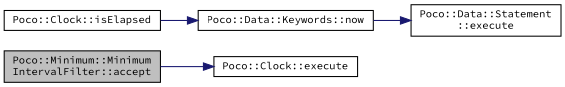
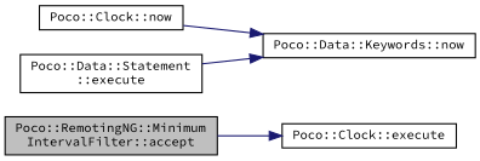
  digraph {
    fontname="Source Code Pro"
    rankdir=LR
    node [color=black fillcolor=white fontname="Source Code Pro" fontsize=10 shape=record style=filled]
    edge [color=midnightblue fontname="Source Code Pro" fontsize=10 labelfontname=Helvetica labelfontsize=10 style=solid]
-   n1 [fillcolor=grey75 fontcolor=black height=0.2 label="Poco::Minimum::Minimum\lIntervalFilter::accept" width=0.4]
+   n1 [fillcolor=grey75 fontcolor=black height=0.2 label="Poco::RemotingNG::Minimum\lIntervalFilter::accept" width=0.4]
    n2 [height=0.2 label="Poco::Clock::execute" width=0.4]
-   n3 [height=0.2 label="Poco::Clock::isElapsed" width=0.4]
+   n3 [height=0.2 label="Poco::Clock::now" width=0.4]
    n4 [height=0.2 label="Poco::Data::Keywords::now" width=0.4]
    n5 [height=0.2 label="Poco::Data::Statement\l::execute" width=0.4]
    n1 -> n2
    n3 -> n4
-   n4 -> n5
+   n5 -> n4
  }
